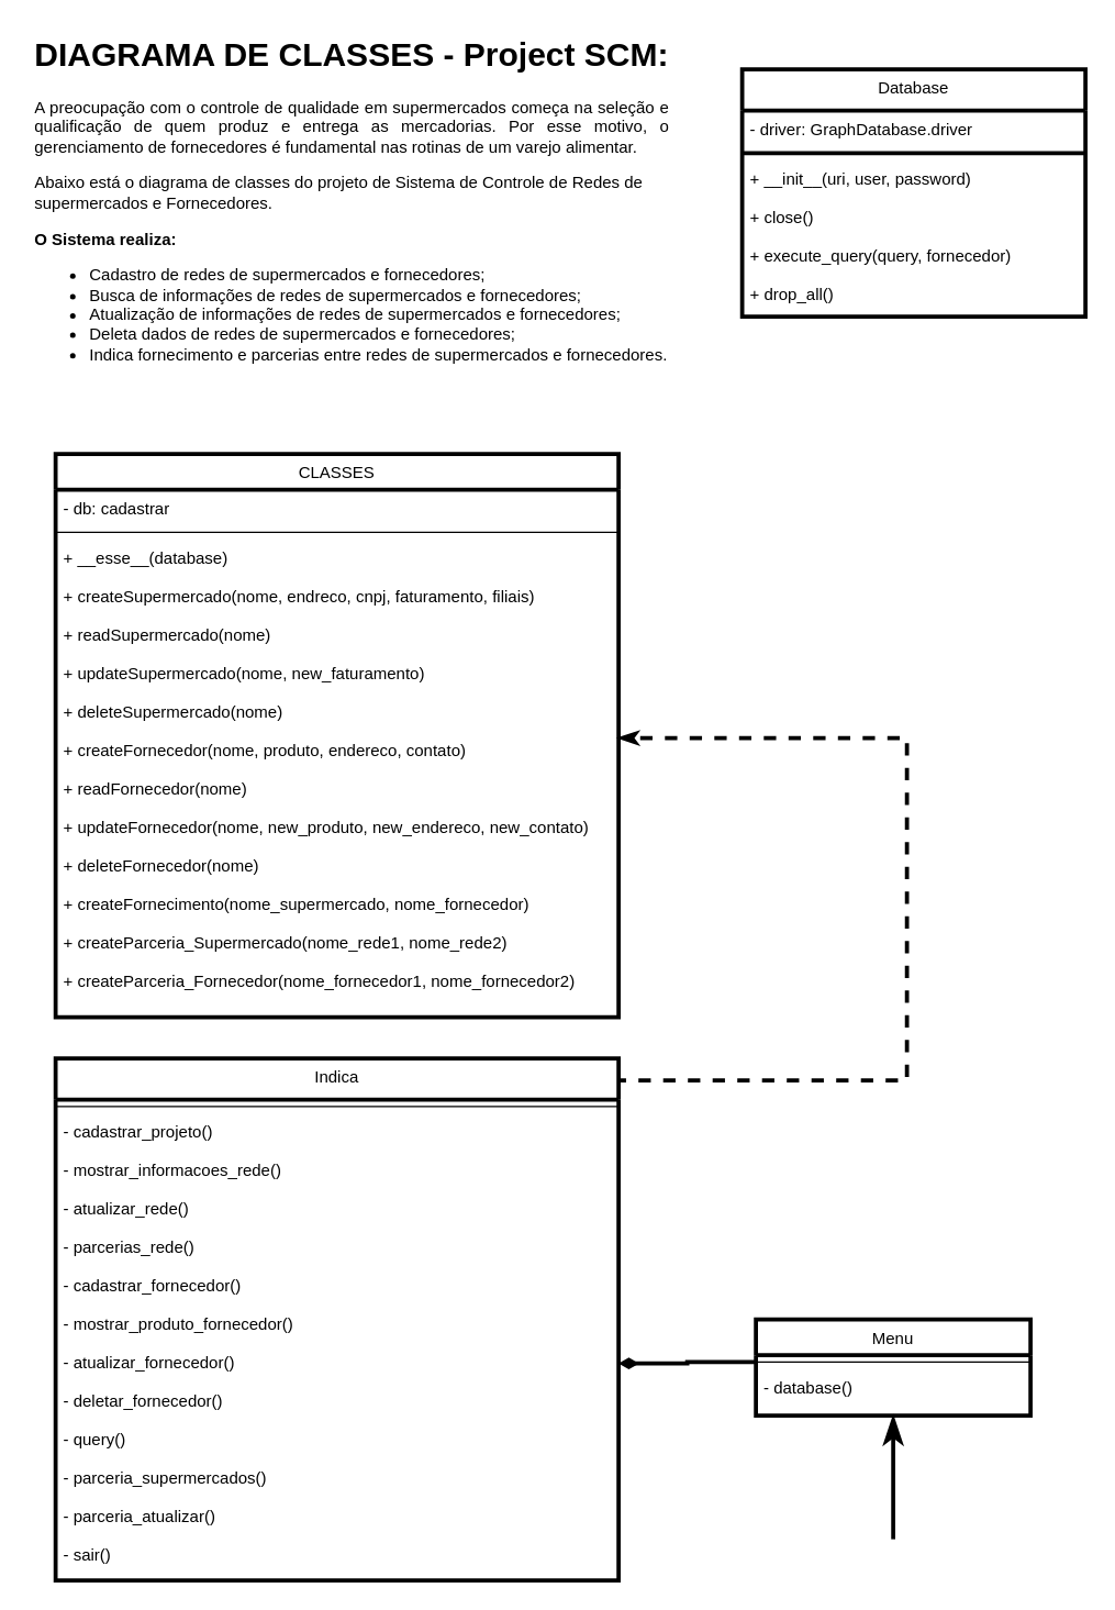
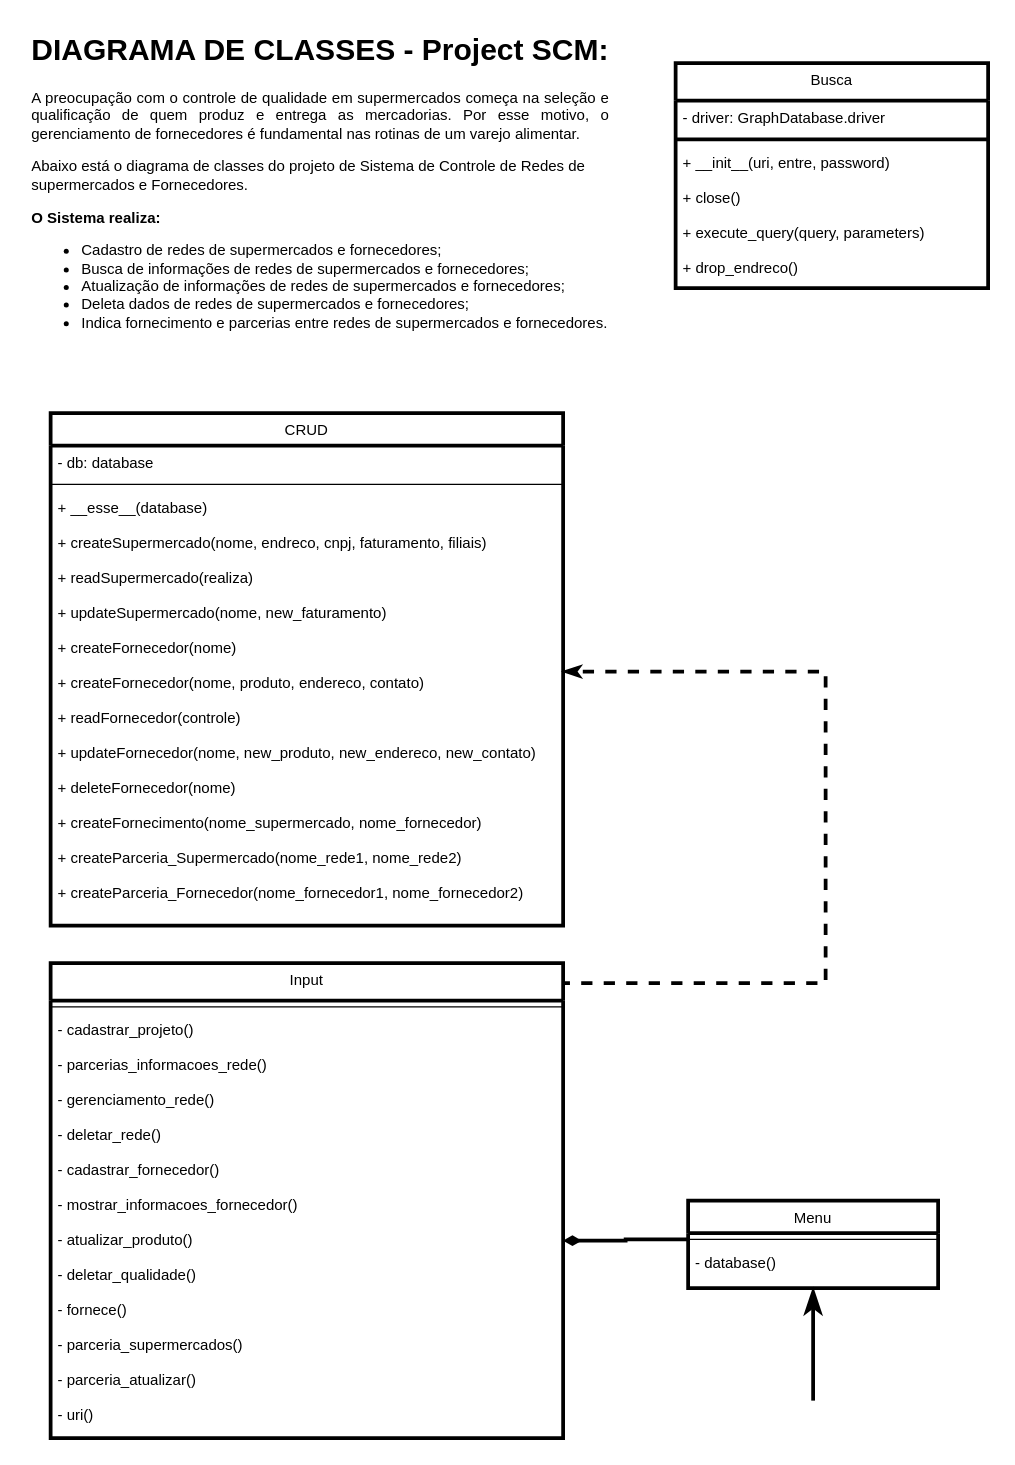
  <mxCell id="0" />
  <mxCell id="1" parent="0" />
- <mxCell id="2" value="Database" style="swimlane;fontStyle=0;align=center;verticalAlign=top;childLayout=stackLayout;horizontal=1;startSize=30;horizontalStack=0;resizeParent=1;resizeLast=0;collapsible=1;marginBottom=0;rounded=0;shadow=0;strokeWidth=3;" parent="1" vertex="1"><mxGeometry x="540" y="50" width="250" height="180" as="geometry"><mxRectangle x="230" y="140" width="160" height="26" as="alternateBounds" /></mxGeometry></mxCell>
+ <mxCell id="2" value="Busca" style="swimlane;fontStyle=0;align=center;verticalAlign=top;childLayout=stackLayout;horizontal=1;startSize=30;horizontalStack=0;resizeParent=1;resizeLast=0;collapsible=1;marginBottom=0;rounded=0;shadow=0;strokeWidth=3;" parent="1" vertex="1"><mxGeometry x="540" y="50" width="250" height="180" as="geometry"><mxRectangle x="230" y="140" width="160" height="26" as="alternateBounds" /></mxGeometry></mxCell>
  <mxCell id="3" value="- driver: GraphDatabase.driver" style="text;align=left;verticalAlign=top;spacingLeft=4;spacingRight=4;overflow=hidden;rotatable=0;points=[[0,0.5],[1,0.5]];portConstraint=eastwest;" parent="2" vertex="1"><mxGeometry y="30" width="250" height="26" as="geometry" /></mxCell>
  <mxCell id="4" value="" style="line;html=1;strokeWidth=3;align=left;verticalAlign=middle;spacingTop=-1;spacingLeft=3;spacingRight=3;rotatable=0;labelPosition=right;points=[];portConstraint=eastwest;" parent="2" vertex="1"><mxGeometry y="56" width="250" height="10" as="geometry" /></mxCell>
- <mxCell id="5" value="+ __init__(uri, user, password)" style="text;align=left;verticalAlign=top;spacingLeft=4;spacingRight=4;overflow=hidden;rotatable=0;points=[[0,0.5],[1,0.5]];portConstraint=eastwest;rounded=0;shadow=0;html=0;" parent="2" vertex="1"><mxGeometry y="66" width="250" height="28" as="geometry" /></mxCell>
+ <mxCell id="5" value="+ __init__(uri, entre, password)" style="text;align=left;verticalAlign=top;spacingLeft=4;spacingRight=4;overflow=hidden;rotatable=0;points=[[0,0.5],[1,0.5]];portConstraint=eastwest;rounded=0;shadow=0;html=0;" parent="2" vertex="1"><mxGeometry y="66" width="250" height="28" as="geometry" /></mxCell>
  <mxCell id="6" value="+ close() " style="text;align=left;verticalAlign=top;spacingLeft=4;spacingRight=4;overflow=hidden;rotatable=0;points=[[0,0.5],[1,0.5]];portConstraint=eastwest;rounded=0;shadow=0;html=0;" parent="2" vertex="1"><mxGeometry y="94" width="250" height="28" as="geometry" /></mxCell>
- <mxCell id="7" value="+ execute_query(query, fornecedor)" style="text;align=left;verticalAlign=top;spacingLeft=4;spacingRight=4;overflow=hidden;rotatable=0;points=[[0,0.5],[1,0.5]];portConstraint=eastwest;rounded=0;shadow=0;html=0;" parent="2" vertex="1"><mxGeometry y="122" width="250" height="28" as="geometry" /></mxCell>
- <mxCell id="8" value="+ drop_all()" style="text;align=left;verticalAlign=top;spacingLeft=4;spacingRight=4;overflow=hidden;rotatable=0;points=[[0,0.5],[1,0.5]];portConstraint=eastwest;rounded=0;shadow=0;html=0;" parent="2" vertex="1"><mxGeometry y="150" width="250" height="28" as="geometry" /></mxCell>
+ <mxCell id="7" value="+ execute_query(query, parameters)" style="text;align=left;verticalAlign=top;spacingLeft=4;spacingRight=4;overflow=hidden;rotatable=0;points=[[0,0.5],[1,0.5]];portConstraint=eastwest;rounded=0;shadow=0;html=0;" parent="2" vertex="1"><mxGeometry y="122" width="250" height="28" as="geometry" /></mxCell>
+ <mxCell id="8" value="+ drop_endreco()" style="text;align=left;verticalAlign=top;spacingLeft=4;spacingRight=4;overflow=hidden;rotatable=0;points=[[0,0.5],[1,0.5]];portConstraint=eastwest;rounded=0;shadow=0;html=0;" parent="2" vertex="1"><mxGeometry y="150" width="250" height="28" as="geometry" /></mxCell>
  <mxCell id="9" value="Menu" style="swimlane;fontStyle=0;align=center;verticalAlign=top;childLayout=stackLayout;horizontal=1;startSize=26;horizontalStack=0;resizeParent=1;resizeLast=0;collapsible=1;marginBottom=0;rounded=0;shadow=0;strokeWidth=3;" parent="1" vertex="1"><mxGeometry x="550" y="960" width="200" height="70" as="geometry"><mxRectangle x="230" y="140" width="160" height="26" as="alternateBounds" /></mxGeometry></mxCell>
  <mxCell id="10" value="" style="line;html=1;strokeWidth=1;align=left;verticalAlign=middle;spacingTop=-1;spacingLeft=3;spacingRight=3;rotatable=0;labelPosition=right;points=[];portConstraint=eastwest;" parent="9" vertex="1"><mxGeometry y="26" width="200" height="10" as="geometry" /></mxCell>
  <mxCell id="11" value="- database()" style="text;align=left;verticalAlign=top;spacingLeft=4;spacingRight=4;overflow=hidden;rotatable=0;points=[[0,0.5],[1,0.5]];portConstraint=eastwest;rounded=0;shadow=0;html=0;" parent="9" vertex="1"><mxGeometry y="36" width="200" height="24" as="geometry" /></mxCell>
  <mxCell id="12" value="" style="edgeStyle=orthogonalEdgeStyle;rounded=0;orthogonalLoop=1;jettySize=auto;html=1;endArrow=classicThin;endFill=1;exitX=0.996;exitY=0.037;exitDx=0;exitDy=0;exitPerimeter=0;entryX=0.999;entryY=0.17;entryDx=0;entryDy=0;entryPerimeter=0;strokeWidth=3;dashed=1;" parent="1" source="28" target="21" edge="1"><mxGeometry relative="1" as="geometry"><mxPoint x="490" y="780" as="sourcePoint" /><mxPoint x="660" y="520" as="targetPoint" /><Array as="points"><mxPoint x="448" y="786" /><mxPoint x="660" y="786" /><mxPoint x="660" y="537" /></Array></mxGeometry></mxCell>
- <mxCell id="13" value="CLASSES" style="swimlane;fontStyle=0;align=center;verticalAlign=top;childLayout=stackLayout;horizontal=1;startSize=26;horizontalStack=0;resizeParent=1;resizeLast=0;collapsible=1;marginBottom=0;rounded=0;shadow=0;strokeWidth=3;" parent="1" vertex="1"><mxGeometry x="40" y="330" width="410" height="410" as="geometry"><mxRectangle x="230" y="140" width="160" height="26" as="alternateBounds" /></mxGeometry></mxCell>
- <mxCell id="14" value="- db: cadastrar" style="text;align=left;verticalAlign=top;spacingLeft=4;spacingRight=4;overflow=hidden;rotatable=0;points=[[0,0.5],[1,0.5]];portConstraint=eastwest;" parent="13" vertex="1"><mxGeometry y="26" width="410" height="26" as="geometry" /></mxCell>
+ <mxCell id="13" value="CRUD" style="swimlane;fontStyle=0;align=center;verticalAlign=top;childLayout=stackLayout;horizontal=1;startSize=26;horizontalStack=0;resizeParent=1;resizeLast=0;collapsible=1;marginBottom=0;rounded=0;shadow=0;strokeWidth=3;" parent="1" vertex="1"><mxGeometry x="40" y="330" width="410" height="410" as="geometry"><mxRectangle x="230" y="140" width="160" height="26" as="alternateBounds" /></mxGeometry></mxCell>
+ <mxCell id="14" value="- db: database" style="text;align=left;verticalAlign=top;spacingLeft=4;spacingRight=4;overflow=hidden;rotatable=0;points=[[0,0.5],[1,0.5]];portConstraint=eastwest;" parent="13" vertex="1"><mxGeometry y="26" width="410" height="26" as="geometry" /></mxCell>
  <mxCell id="15" value="" style="line;html=1;strokeWidth=1;align=left;verticalAlign=middle;spacingTop=-1;spacingLeft=3;spacingRight=3;rotatable=0;labelPosition=right;points=[];portConstraint=eastwest;" parent="13" vertex="1"><mxGeometry y="52" width="410" height="10" as="geometry" /></mxCell>
  <mxCell id="16" value="+ __esse__(database)            &#10;&#10;" style="text;align=left;verticalAlign=top;spacingLeft=4;spacingRight=4;overflow=hidden;rotatable=0;points=[[0,0.5],[1,0.5]];portConstraint=eastwest;rounded=0;shadow=0;html=0;" parent="13" vertex="1"><mxGeometry y="62" width="410" height="28" as="geometry" /></mxCell>
  <mxCell id="17" value="+ createSupermercado(nome, endreco, cnpj, faturamento, filiais)      " style="text;align=left;verticalAlign=top;spacingLeft=4;spacingRight=4;overflow=hidden;rotatable=0;points=[[0,0.5],[1,0.5]];portConstraint=eastwest;rounded=0;shadow=0;html=0;" parent="13" vertex="1"><mxGeometry y="90" width="410" height="28" as="geometry" /></mxCell>
- <mxCell id="18" value="+ readSupermercado(nome)          &#10;&#10;" style="text;align=left;verticalAlign=top;spacingLeft=4;spacingRight=4;overflow=hidden;rotatable=0;points=[[0,0.5],[1,0.5]];portConstraint=eastwest;rounded=0;shadow=0;html=0;" parent="13" vertex="1"><mxGeometry y="118" width="410" height="28" as="geometry" /></mxCell>
+ <mxCell id="18" value="+ readSupermercado(realiza)          &#10;&#10;" style="text;align=left;verticalAlign=top;spacingLeft=4;spacingRight=4;overflow=hidden;rotatable=0;points=[[0,0.5],[1,0.5]];portConstraint=eastwest;rounded=0;shadow=0;html=0;" parent="13" vertex="1"><mxGeometry y="118" width="410" height="28" as="geometry" /></mxCell>
  <mxCell id="19" value="+ updateSupermercado(nome, new_faturamento)               &#10;&#10;" style="text;align=left;verticalAlign=top;spacingLeft=4;spacingRight=4;overflow=hidden;rotatable=0;points=[[0,0.5],[1,0.5]];portConstraint=eastwest;rounded=0;shadow=0;html=0;" parent="13" vertex="1"><mxGeometry y="146" width="410" height="28" as="geometry" /></mxCell>
- <mxCell id="20" value="+ deleteSupermercado(nome)             &#10;&#10;" style="text;align=left;verticalAlign=top;spacingLeft=4;spacingRight=4;overflow=hidden;rotatable=0;points=[[0,0.5],[1,0.5]];portConstraint=eastwest;rounded=0;shadow=0;html=0;" parent="13" vertex="1"><mxGeometry y="174" width="410" height="28" as="geometry" /></mxCell>
+ <mxCell id="20" value="+ createFornecedor(nome)             &#10;&#10;" style="text;align=left;verticalAlign=top;spacingLeft=4;spacingRight=4;overflow=hidden;rotatable=0;points=[[0,0.5],[1,0.5]];portConstraint=eastwest;rounded=0;shadow=0;html=0;" parent="13" vertex="1"><mxGeometry y="174" width="410" height="28" as="geometry" /></mxCell>
  <mxCell id="21" value="+ createFornecedor(nome, produto, endereco, contato)" style="text;align=left;verticalAlign=top;spacingLeft=4;spacingRight=4;overflow=hidden;rotatable=0;points=[[0,0.5],[1,0.5]];portConstraint=eastwest;rounded=0;shadow=0;html=0;" parent="13" vertex="1"><mxGeometry y="202" width="410" height="28" as="geometry" /></mxCell>
- <mxCell id="22" value="+ readFornecedor(nome)        &#10;&#10;" style="text;align=left;verticalAlign=top;spacingLeft=4;spacingRight=4;overflow=hidden;rotatable=0;points=[[0,0.5],[1,0.5]];portConstraint=eastwest;rounded=0;shadow=0;html=0;" parent="13" vertex="1"><mxGeometry y="230" width="410" height="28" as="geometry" /></mxCell>
+ <mxCell id="22" value="+ readFornecedor(controle)        &#10;&#10;" style="text;align=left;verticalAlign=top;spacingLeft=4;spacingRight=4;overflow=hidden;rotatable=0;points=[[0,0.5],[1,0.5]];portConstraint=eastwest;rounded=0;shadow=0;html=0;" parent="13" vertex="1"><mxGeometry y="230" width="410" height="28" as="geometry" /></mxCell>
  <mxCell id="23" value="+ updateFornecedor(nome, new_produto, new_endereco, new_contato)  " style="text;align=left;verticalAlign=top;spacingLeft=4;spacingRight=4;overflow=hidden;rotatable=0;points=[[0,0.5],[1,0.5]];portConstraint=eastwest;rounded=0;shadow=0;html=0;" parent="13" vertex="1"><mxGeometry y="258" width="410" height="28" as="geometry" /></mxCell>
  <mxCell id="24" value="+ deleteFornecedor(nome)           &#10;&#10;" style="text;align=left;verticalAlign=top;spacingLeft=4;spacingRight=4;overflow=hidden;rotatable=0;points=[[0,0.5],[1,0.5]];portConstraint=eastwest;rounded=0;shadow=0;html=0;" parent="13" vertex="1"><mxGeometry y="286" width="410" height="28" as="geometry" /></mxCell>
  <mxCell id="25" value="+ createFornecimento(nome_supermercado, nome_fornecedor)     " style="text;align=left;verticalAlign=top;spacingLeft=4;spacingRight=4;overflow=hidden;rotatable=0;points=[[0,0.5],[1,0.5]];portConstraint=eastwest;rounded=0;shadow=0;html=0;" parent="13" vertex="1"><mxGeometry y="314" width="410" height="28" as="geometry" /></mxCell>
  <mxCell id="26" value="+ createParceria_Supermercado(nome_rede1, nome_rede2) " style="text;align=left;verticalAlign=top;spacingLeft=4;spacingRight=4;overflow=hidden;rotatable=0;points=[[0,0.5],[1,0.5]];portConstraint=eastwest;rounded=0;shadow=0;html=0;" parent="13" vertex="1"><mxGeometry y="342" width="410" height="28" as="geometry" /></mxCell>
  <mxCell id="27" value="+ createParceria_Fornecedor(nome_fornecedor1, nome_fornecedor2) " style="text;align=left;verticalAlign=top;spacingLeft=4;spacingRight=4;overflow=hidden;rotatable=0;points=[[0,0.5],[1,0.5]];portConstraint=eastwest;rounded=0;shadow=0;html=0;" parent="13" vertex="1"><mxGeometry y="370" width="410" height="28" as="geometry" /></mxCell>
- <mxCell id="28" value="Indica" style="swimlane;fontStyle=0;align=center;verticalAlign=top;childLayout=stackLayout;horizontal=1;startSize=30;horizontalStack=0;resizeParent=1;resizeLast=0;collapsible=1;marginBottom=0;rounded=0;shadow=0;strokeWidth=3;" parent="1" vertex="1"><mxGeometry x="40" y="770" width="410" height="380" as="geometry"><mxRectangle x="230" y="140" width="160" height="26" as="alternateBounds" /></mxGeometry></mxCell>
+ <mxCell id="28" value="Input" style="swimlane;fontStyle=0;align=center;verticalAlign=top;childLayout=stackLayout;horizontal=1;startSize=30;horizontalStack=0;resizeParent=1;resizeLast=0;collapsible=1;marginBottom=0;rounded=0;shadow=0;strokeWidth=3;" parent="1" vertex="1"><mxGeometry x="40" y="770" width="410" height="380" as="geometry"><mxRectangle x="230" y="140" width="160" height="26" as="alternateBounds" /></mxGeometry></mxCell>
  <mxCell id="29" value="" style="line;html=1;strokeWidth=1;align=left;verticalAlign=middle;spacingTop=-1;spacingLeft=3;spacingRight=3;rotatable=0;labelPosition=right;points=[];portConstraint=eastwest;" parent="28" vertex="1"><mxGeometry y="30" width="410" height="10" as="geometry" /></mxCell>
  <mxCell id="30" value="- cadastrar_projeto() " style="text;align=left;verticalAlign=top;spacingLeft=4;spacingRight=4;overflow=hidden;rotatable=0;points=[[0,0.5],[1,0.5]];portConstraint=eastwest;rounded=0;shadow=0;html=0;" parent="28" vertex="1"><mxGeometry y="40" width="410" height="28" as="geometry" /></mxCell>
- <mxCell id="31" value="- mostrar_informacoes_rede()   " style="text;align=left;verticalAlign=top;spacingLeft=4;spacingRight=4;overflow=hidden;rotatable=0;points=[[0,0.5],[1,0.5]];portConstraint=eastwest;rounded=0;shadow=0;html=0;" parent="28" vertex="1"><mxGeometry y="68" width="410" height="28" as="geometry" /></mxCell>
- <mxCell id="32" value="- atualizar_rede() " style="text;align=left;verticalAlign=top;spacingLeft=4;spacingRight=4;overflow=hidden;rotatable=0;points=[[0,0.5],[1,0.5]];portConstraint=eastwest;rounded=0;shadow=0;html=0;" parent="28" vertex="1"><mxGeometry y="96" width="410" height="28" as="geometry" /></mxCell>
- <mxCell id="33" value="- parcerias_rede()        &#10;&#10;" style="text;align=left;verticalAlign=top;spacingLeft=4;spacingRight=4;overflow=hidden;rotatable=0;points=[[0,0.5],[1,0.5]];portConstraint=eastwest;rounded=0;shadow=0;html=0;strokeWidth=3;" parent="28" vertex="1"><mxGeometry y="124" width="410" height="28" as="geometry" /></mxCell>
+ <mxCell id="31" value="- parcerias_informacoes_rede()   " style="text;align=left;verticalAlign=top;spacingLeft=4;spacingRight=4;overflow=hidden;rotatable=0;points=[[0,0.5],[1,0.5]];portConstraint=eastwest;rounded=0;shadow=0;html=0;" parent="28" vertex="1"><mxGeometry y="68" width="410" height="28" as="geometry" /></mxCell>
+ <mxCell id="32" value="- gerenciamento_rede() " style="text;align=left;verticalAlign=top;spacingLeft=4;spacingRight=4;overflow=hidden;rotatable=0;points=[[0,0.5],[1,0.5]];portConstraint=eastwest;rounded=0;shadow=0;html=0;" parent="28" vertex="1"><mxGeometry y="96" width="410" height="28" as="geometry" /></mxCell>
+ <mxCell id="33" value="- deletar_rede()        &#10;&#10;" style="text;align=left;verticalAlign=top;spacingLeft=4;spacingRight=4;overflow=hidden;rotatable=0;points=[[0,0.5],[1,0.5]];portConstraint=eastwest;rounded=0;shadow=0;html=0;strokeWidth=3;" parent="28" vertex="1"><mxGeometry y="124" width="410" height="28" as="geometry" /></mxCell>
  <mxCell id="34" value="- cadastrar_fornecedor() " style="text;align=left;verticalAlign=top;spacingLeft=4;spacingRight=4;overflow=hidden;rotatable=0;points=[[0,0.5],[1,0.5]];portConstraint=eastwest;rounded=0;shadow=0;html=0;" parent="28" vertex="1"><mxGeometry y="152" width="410" height="28" as="geometry" /></mxCell>
- <mxCell id="35" value="- mostrar_produto_fornecedor() " style="text;align=left;verticalAlign=top;spacingLeft=4;spacingRight=4;overflow=hidden;rotatable=0;points=[[0,0.5],[1,0.5]];portConstraint=eastwest;rounded=0;shadow=0;html=0;" parent="28" vertex="1"><mxGeometry y="180" width="410" height="28" as="geometry" /></mxCell>
- <mxCell id="36" value="- atualizar_fornecedor() " style="text;align=left;verticalAlign=top;spacingLeft=4;spacingRight=4;overflow=hidden;rotatable=0;points=[[0,0.5],[1,0.5]];portConstraint=eastwest;rounded=0;shadow=0;html=0;" parent="28" vertex="1"><mxGeometry y="208" width="410" height="28" as="geometry" /></mxCell>
- <mxCell id="37" value="- deletar_fornecedor()  " style="text;align=left;verticalAlign=top;spacingLeft=4;spacingRight=4;overflow=hidden;rotatable=0;points=[[0,0.5],[1,0.5]];portConstraint=eastwest;rounded=0;shadow=0;html=0;" parent="28" vertex="1"><mxGeometry y="236" width="410" height="28" as="geometry" /></mxCell>
- <mxCell id="38" value="- query() " style="text;align=left;verticalAlign=top;spacingLeft=4;spacingRight=4;overflow=hidden;rotatable=0;points=[[0,0.5],[1,0.5]];portConstraint=eastwest;rounded=0;shadow=0;html=0;" parent="28" vertex="1"><mxGeometry y="264" width="410" height="28" as="geometry" /></mxCell>
+ <mxCell id="35" value="- mostrar_informacoes_fornecedor() " style="text;align=left;verticalAlign=top;spacingLeft=4;spacingRight=4;overflow=hidden;rotatable=0;points=[[0,0.5],[1,0.5]];portConstraint=eastwest;rounded=0;shadow=0;html=0;" parent="28" vertex="1"><mxGeometry y="180" width="410" height="28" as="geometry" /></mxCell>
+ <mxCell id="36" value="- atualizar_produto() " style="text;align=left;verticalAlign=top;spacingLeft=4;spacingRight=4;overflow=hidden;rotatable=0;points=[[0,0.5],[1,0.5]];portConstraint=eastwest;rounded=0;shadow=0;html=0;" parent="28" vertex="1"><mxGeometry y="208" width="410" height="28" as="geometry" /></mxCell>
+ <mxCell id="37" value="- deletar_qualidade()  " style="text;align=left;verticalAlign=top;spacingLeft=4;spacingRight=4;overflow=hidden;rotatable=0;points=[[0,0.5],[1,0.5]];portConstraint=eastwest;rounded=0;shadow=0;html=0;" parent="28" vertex="1"><mxGeometry y="236" width="410" height="28" as="geometry" /></mxCell>
+ <mxCell id="38" value="- fornece() " style="text;align=left;verticalAlign=top;spacingLeft=4;spacingRight=4;overflow=hidden;rotatable=0;points=[[0,0.5],[1,0.5]];portConstraint=eastwest;rounded=0;shadow=0;html=0;" parent="28" vertex="1"><mxGeometry y="264" width="410" height="28" as="geometry" /></mxCell>
  <mxCell id="39" value="- parceria_supermercados() " style="text;align=left;verticalAlign=top;spacingLeft=4;spacingRight=4;overflow=hidden;rotatable=0;points=[[0,0.5],[1,0.5]];portConstraint=eastwest;rounded=0;shadow=0;html=0;" parent="28" vertex="1"><mxGeometry y="292" width="410" height="28" as="geometry" /></mxCell>
  <mxCell id="40" value="- parceria_atualizar() " style="text;align=left;verticalAlign=top;spacingLeft=4;spacingRight=4;overflow=hidden;rotatable=0;points=[[0,0.5],[1,0.5]];portConstraint=eastwest;rounded=0;shadow=0;html=0;" parent="28" vertex="1"><mxGeometry y="320" width="410" height="28" as="geometry" /></mxCell>
- <mxCell id="41" value="- sair() " style="text;align=left;verticalAlign=top;spacingLeft=4;spacingRight=4;overflow=hidden;rotatable=0;points=[[0,0.5],[1,0.5]];portConstraint=eastwest;rounded=0;shadow=0;html=0;" parent="28" vertex="1"><mxGeometry y="348" width="410" height="28" as="geometry" /></mxCell>
+ <mxCell id="41" value="- uri() " style="text;align=left;verticalAlign=top;spacingLeft=4;spacingRight=4;overflow=hidden;rotatable=0;points=[[0,0.5],[1,0.5]];portConstraint=eastwest;rounded=0;shadow=0;html=0;" parent="28" vertex="1"><mxGeometry y="348" width="410" height="28" as="geometry" /></mxCell>
  <mxCell id="42" value="" style="edgeStyle=orthogonalEdgeStyle;rounded=0;orthogonalLoop=1;jettySize=auto;html=1;strokeWidth=3;endArrow=diamondThin;endFill=1;" parent="1" source="10" target="36" edge="1"><mxGeometry relative="1" as="geometry" /></mxCell>
  <mxCell id="43" value="&lt;h1&gt;DIAGRAMA DE CLASSES - Project SCM:&lt;/h1&gt;&lt;div style=&quot;text-align: justify;&quot;&gt;A preocupação com o controle de qualidade em supermercados começa na seleção e qualificação de quem produz e entrega as mercadorias. Por esse motivo, o gerenciamento de fornecedores é fundamental nas rotinas de um varejo alimentar.&amp;nbsp;&amp;nbsp;&lt;br&gt;&lt;/div&gt;&lt;p&gt;Abaixo está o diagrama de classes do projeto de Sistema de Controle de Redes de supermercados e Fornecedores.&lt;/p&gt;&lt;p&gt;&lt;b&gt;O Sistema realiza:&lt;/b&gt;&lt;/p&gt;&lt;p&gt;&lt;/p&gt;&lt;ul&gt;&lt;li&gt;&lt;span style=&quot;background-color: initial;&quot;&gt;Cadastro de redes de supermercados e fornecedores;&lt;/span&gt;&lt;/li&gt;&lt;li&gt;Busca de informações de redes de supermercados e fornecedores;&lt;/li&gt;&lt;li&gt;Atualização de informações de redes de supermercados e fornecedores;&lt;/li&gt;&lt;li&gt;Deleta dados de redes de supermercados e fornecedores;&lt;/li&gt;&lt;li&gt;Indica fornecimento e parcerias entre redes de supermercados e fornecedores.&lt;/li&gt;&lt;/ul&gt;&lt;p&gt;&lt;/p&gt;&lt;p&gt;&lt;br&gt;&lt;/p&gt;&lt;p&gt;&lt;br&gt;&lt;/p&gt;&lt;p&gt;&lt;br&gt;&lt;/p&gt;&lt;p&gt;&lt;br&gt;&lt;/p&gt;&lt;p&gt;&lt;br&gt;&lt;/p&gt;" style="text;html=1;strokeColor=none;fillColor=none;spacing=5;spacingTop=-20;whiteSpace=wrap;overflow=hidden;rounded=0;" parent="1" vertex="1"><mxGeometry x="20" y="20" width="470" height="280" as="geometry" /></mxCell>
  <mxCell id="44" value="" style="endArrow=classicThin;endFill=1;endSize=12;html=1;rounded=0;entryX=0.5;entryY=1;entryDx=0;entryDy=0;strokeWidth=3;" parent="1" target="9" edge="1"><mxGeometry width="160" relative="1" as="geometry"><mxPoint x="650" y="1120" as="sourcePoint" /><mxPoint x="650" y="1120" as="targetPoint" /></mxGeometry></mxCell>
